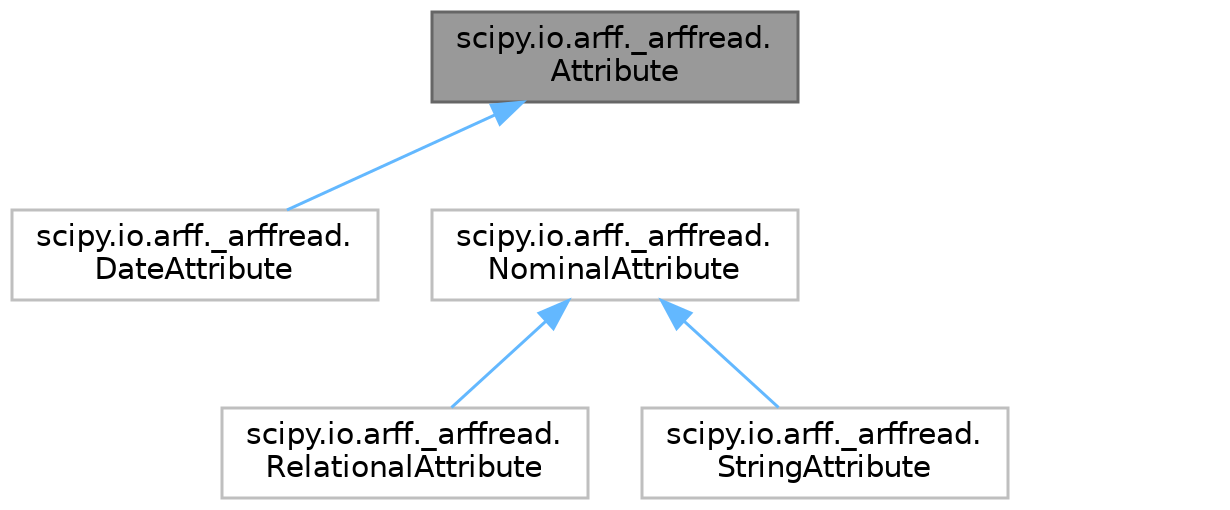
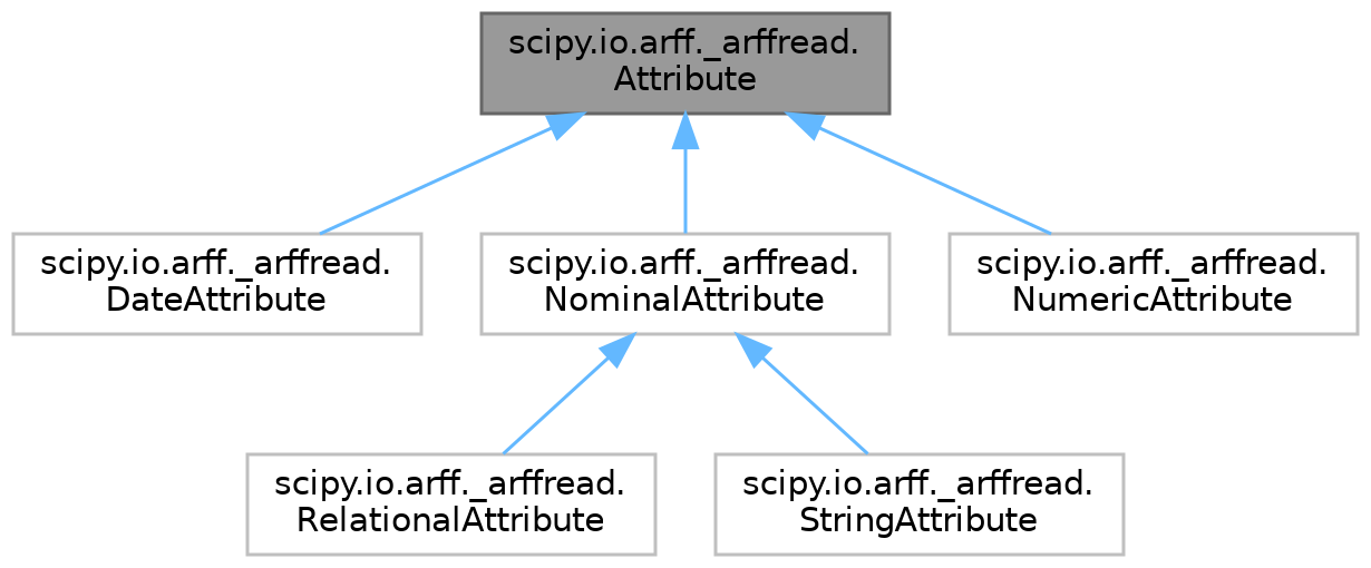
  digraph {
    rankdir=TB
    node [color=grey75 fillcolor=white fontname=Helvetica fontsize=10 shape=box style=filled]
    edge [color=steelblue1 dir=back fontname=Helvetica fontsize=10 labelfontname=Helvetica labelfontsize=10 style=solid]
    n1 [color=gray40 fillcolor=grey60 fontcolor=black height=0.2 label="scipy.io.arff._arffread.\lAttribute" width=0.4]
    n2 [height=0.2 label="scipy.io.arff._arffread.\lDateAttribute" width=0.4]
    n3 [height=0.2 label="scipy.io.arff._arffread.\lNominalAttribute" width=0.4]
+   n4 [height=0.2 label="scipy.io.arff._arffread.\lNumericAttribute" width=0.4]
    n5 [height=0.2 label="scipy.io.arff._arffread.\lRelationalAttribute" width=0.4]
    n6 [height=0.2 label="scipy.io.arff._arffread.\lStringAttribute" width=0.4]
    n1 -> n2
+   n1 -> n3
+   n1 -> n4
    n3 -> n5
    n3 -> n6
  }
